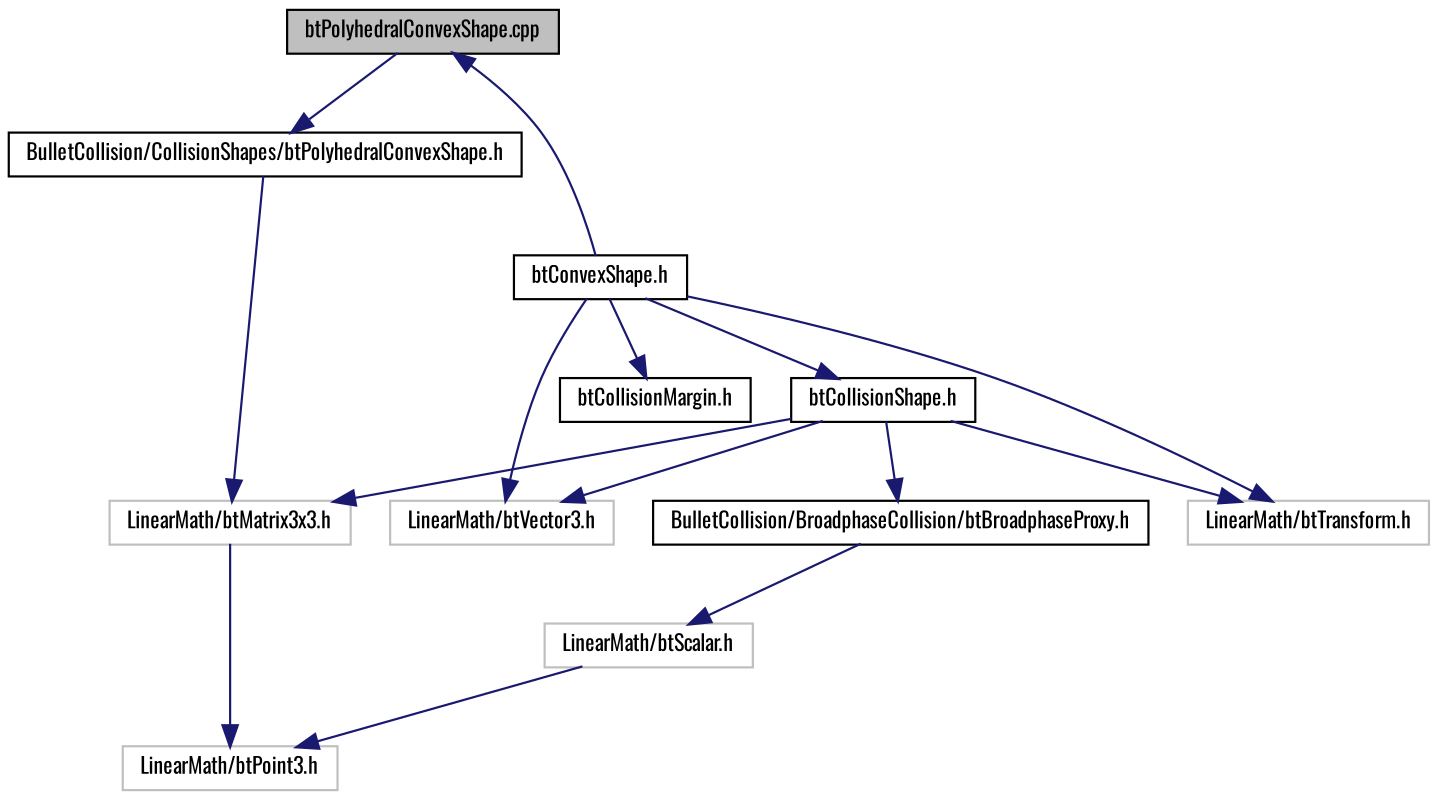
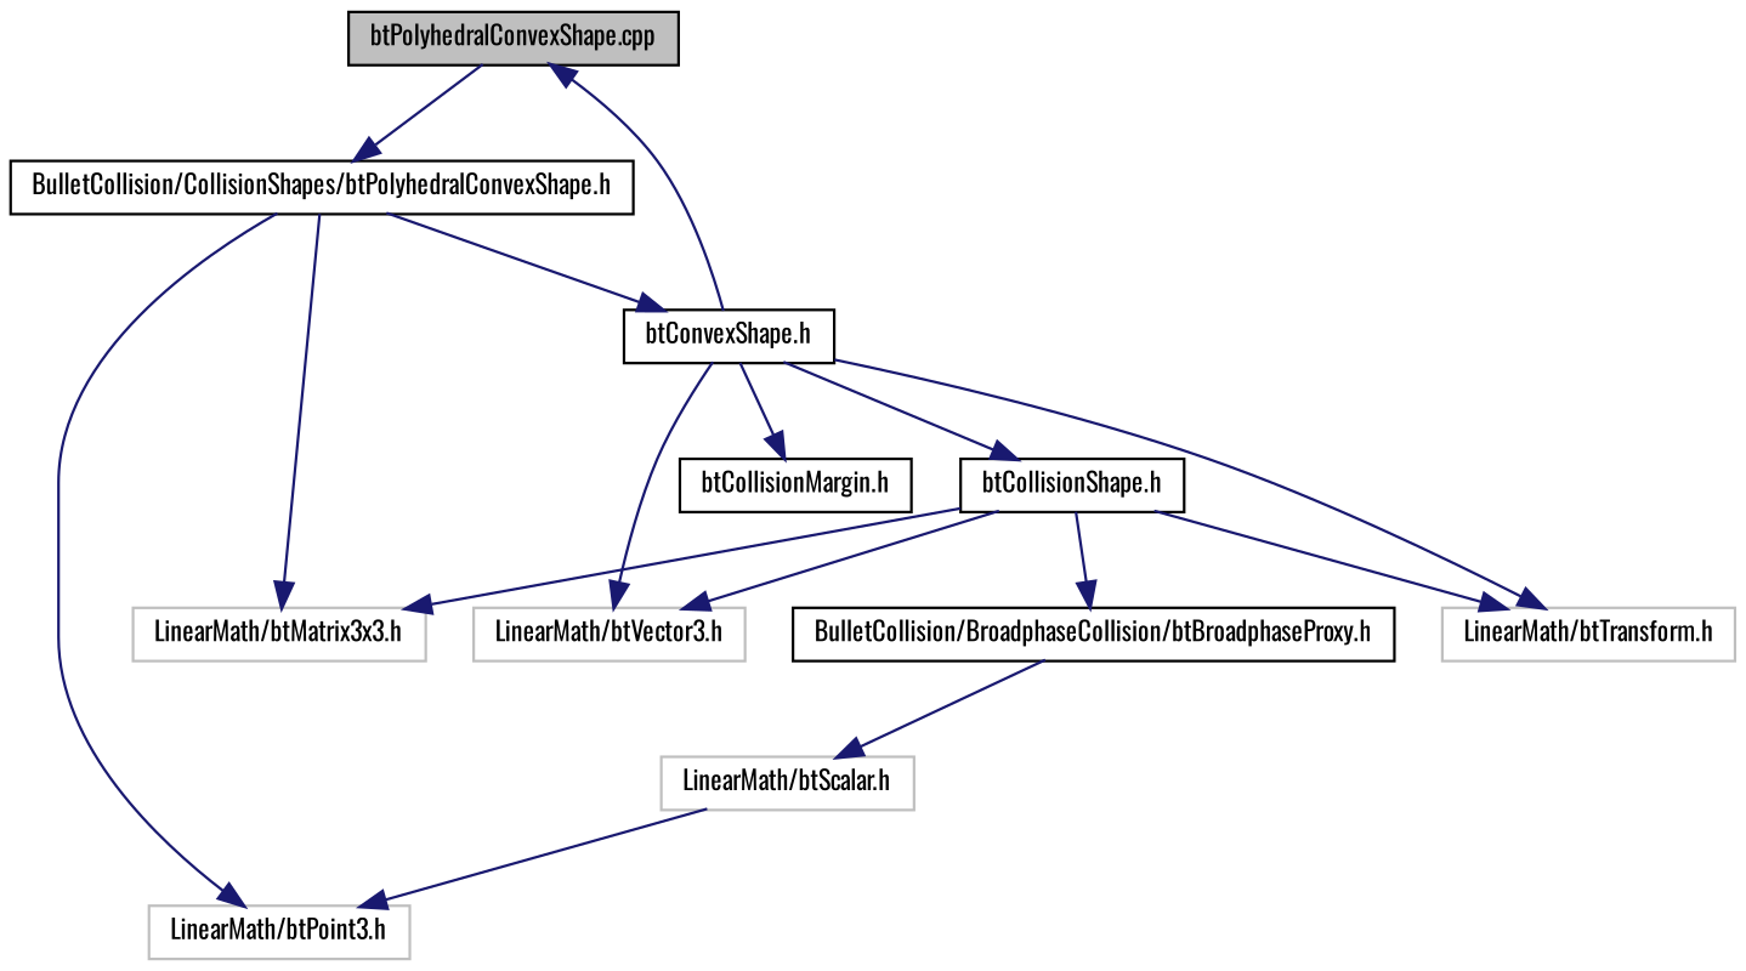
  digraph {
    fontname=Oswald
    node [color=black fillcolor=white fontname=Oswald fontsize=10 shape=record style=filled]
    edge [color=midnightblue fontname=Oswald fontsize=10 labelfontname=Helvetica labelfontsize=10 style=solid]
    n1 [fillcolor=grey75 fontcolor=black height=0.2 label="btPolyhedralConvexShape.cpp" width=0.4]
    n2 [height=0.2 label="BulletCollision/CollisionShapes/btPolyhedralConvexShape.h" width=0.4]
    n3 [color=grey75 height=0.2 label="LinearMath/btPoint3.h" width=0.4]
    n4 [color=grey75 height=0.2 label="LinearMath/btMatrix3x3.h" width=0.4]
    n5 [height=0.2 label="btConvexShape.h" width=0.4]
    n6 [height=0.2 label="btCollisionShape.h" width=0.4]
    n7 [color=grey75 height=0.2 label="LinearMath/btTransform.h" width=0.4]
    n8 [color=grey75 height=0.2 label="LinearMath/btVector3.h" width=0.4]
    n9 [height=0.2 label="btCollisionMargin.h" width=0.4]
    n10 [height=0.2 label="BulletCollision/BroadphaseCollision/btBroadphaseProxy.h" width=0.4]
    n11 [color=grey75 height=0.2 label="LinearMath/btScalar.h" width=0.4]
    n1 -> n2
-   n4 -> n3
+   n2 -> n3
    n2 -> n4
+   n2 -> n5
    n5 -> n1
    n5 -> n6
    n5 -> n7
    n5 -> n8
    n5 -> n9
    n6 -> n4
    n6 -> n7
    n6 -> n8
    n6 -> n10
    n10 -> n11
    n11 -> n3
  }
